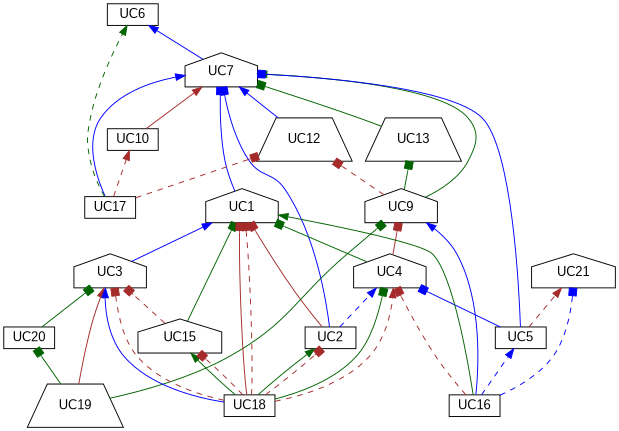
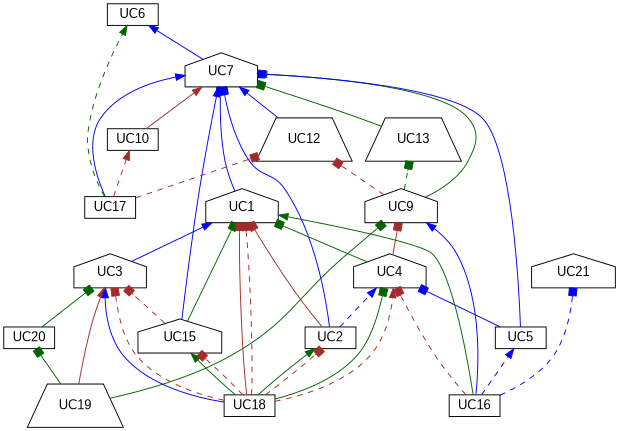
  digraph {
    fontcolor=gray
    fontname=Arial
    labeljust=l
    nodesep=0.2
    rankdir=BT
    ranksep=0.4
    node [fillcolor="#f2f2f2" fontname=Arial shape=box stype=filled]
    edge [arrowhead=box color=brown fontname=Arial]
    UC7 [height=0.1 shape=house]
    UC6 [height=0.1]
    UC13 [height=0.1 shape=trapezium]
    UC10 [height=0.1]
    UC12 [height=0.1 shape=trapezium]
    UC9 [height=0.1 shape=house]
    UC15 [height=0.1 shape=house]
    UC3 [height=0.1 shape=house]
    UC1 [height=0.1 shape=house]
    UC21 [height=0.1 shape=house]
    UC2 [height=0.1]
    UC4 [height=0.1 shape=house]
    UC5 [height=0.1]
    UC20 [height=0.1]
    UC19 [height=0.1 shape=trapezium]
    UC16 [height=0.1]
    UC17 [height=0.1]
    UC18 [height=0.1]
    UC7 -> UC6 [arrowhead=normal color=blue]
    UC13 -> UC7 [color=darkgreen]
    UC10 -> UC7 [arrowhead=normal]
    UC12 -> UC7 [arrowhead=normal color=blue]
    UC9 -> UC7 [arrowhead=normal color=darkgreen]
-   UC9 -> UC13 [color=darkgreen style=solid]
+   UC9 -> UC13 [color=darkgreen style=dashed]
    UC9 -> UC12 [style=dashed]
+   UC15 -> UC7 [arrowhead=normal color=blue]
    UC15 -> UC3 [style=dashed]
    UC15 -> UC1 [color=darkgreen]
    UC3 -> UC1 [arrowhead=normal color=blue]
    UC1 -> UC7 [color=blue]
    UC2 -> UC7 [color=blue]
    UC2 -> UC1
    UC2 -> UC4 [arrowhead=normal color=blue style=dashed]
    UC4 -> UC9
    UC4 -> UC1 [color=darkgreen]
    UC5 -> UC7 [color=blue]
-   UC5 -> UC21 [arrowhead=normal style=dashed]
    UC5 -> UC4 [color=blue]
    UC20 -> UC3 [color=darkgreen]
    UC19 -> UC9 [color=darkgreen]
    UC19 -> UC3 [arrowhead=normal]
    UC19 -> UC20 [color=darkgreen]
    UC16 -> UC9 [arrowhead=normal color=blue]
    UC16 -> UC1 [arrowhead=normal color=darkgreen]
    UC16 -> UC21 [color=blue style=dashed]
    UC16 -> UC4 [style=dashed]
    UC16 -> UC5 [arrowhead=normal color=blue style=dashed]
    UC17 -> UC7 [arrowhead=normal color=blue]
    UC17 -> UC6 [arrowhead=normal color=darkgreen style=dashed]
    UC17 -> UC10 [arrowhead=normal style=dashed]
    UC17 -> UC12 [style=dashed]
    UC18 -> UC15 [arrowhead=normal color=darkgreen]
    UC18 -> UC15 [style=dashed]
    UC18 -> UC3 [arrowhead=normal color=blue]
    UC18 -> UC3 [style=dashed]
    UC18 -> UC1
    UC18 -> UC1 [style=dashed]
    UC18 -> UC2 [arrowhead=normal color=darkgreen]
    UC18 -> UC2 [style=dashed]
    UC18 -> UC4 [color=darkgreen]
    UC18 -> UC4 [arrowhead=normal style=dashed]
  }
